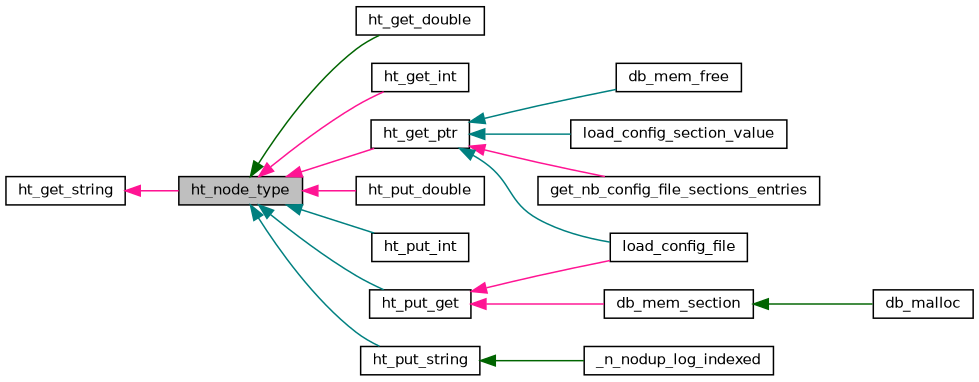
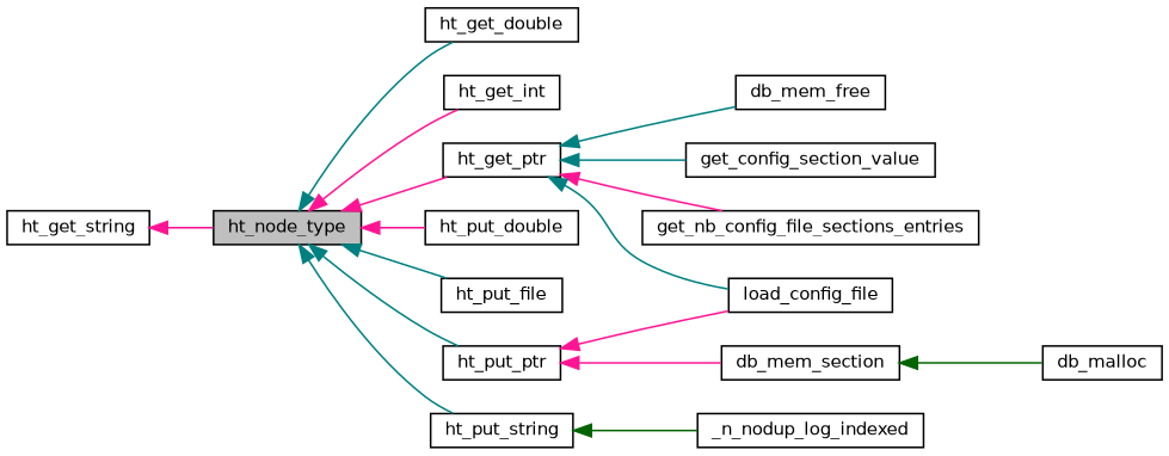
  digraph {
    rankdir=LR
    node [color=black fillcolor=white fontname=Helvetica fontsize=10 shape=record style=filled]
    edge [color=deeppink dir=back fontname=Helvetica fontsize=10 labelfontname=Helvetica labelfontsize=10 style=solid]
    n1 [fillcolor=grey75 fontcolor=black height=0.2 label=ht_node_type width=0.4]
    n2 [height=0.2 label=ht_get_double width=0.4]
    n3 [height=0.2 label=ht_get_int width=0.4]
    n4 [height=0.2 label=ht_get_ptr width=0.4]
    n5 [height=0.2 label=ht_put_double width=0.4]
-   n6 [height=0.2 label=ht_put_int width=0.4]
-   n7 [height=0.2 label=ht_put_get width=0.4]
+   n6 [height=0.2 label=ht_put_file width=0.4]
+   n7 [height=0.2 label=ht_put_ptr width=0.4]
    n8 [height=0.2 label=ht_put_string width=0.4]
    n9 [height=0.2 label=db_mem_free width=0.4]
-   n10 [height=0.2 label=load_config_section_value width=0.4]
+   n10 [height=0.2 label=get_config_section_value width=0.4]
    n11 [height=0.2 label=get_nb_config_file_sections_entries width=0.4]
    n12 [height=0.2 label=load_config_file width=0.4]
    n13 [height=0.2 label=ht_get_string width=0.4]
    n14 [height=0.2 label=db_mem_section width=0.4]
    n15 [height=0.2 label=_n_nodup_log_indexed width=0.4]
    n16 [height=0.2 label=db_malloc width=0.4]
-   n1 -> n2 [color=darkgreen]
+   n1 -> n2 [color=teal]
    n1 -> n3
    n1 -> n4
    n1 -> n5
    n1 -> n6 [color=teal]
    n1 -> n7 [color=teal]
    n1 -> n8 [color=teal]
    n4 -> n9 [color=teal]
    n4 -> n10 [color=teal]
    n4 -> n11
    n4 -> n12 [color=teal]
    n7 -> n12
    n7 -> n14
    n8 -> n15 [color=darkgreen]
    n13 -> n1
    n14 -> n16 [color=darkgreen]
  }
